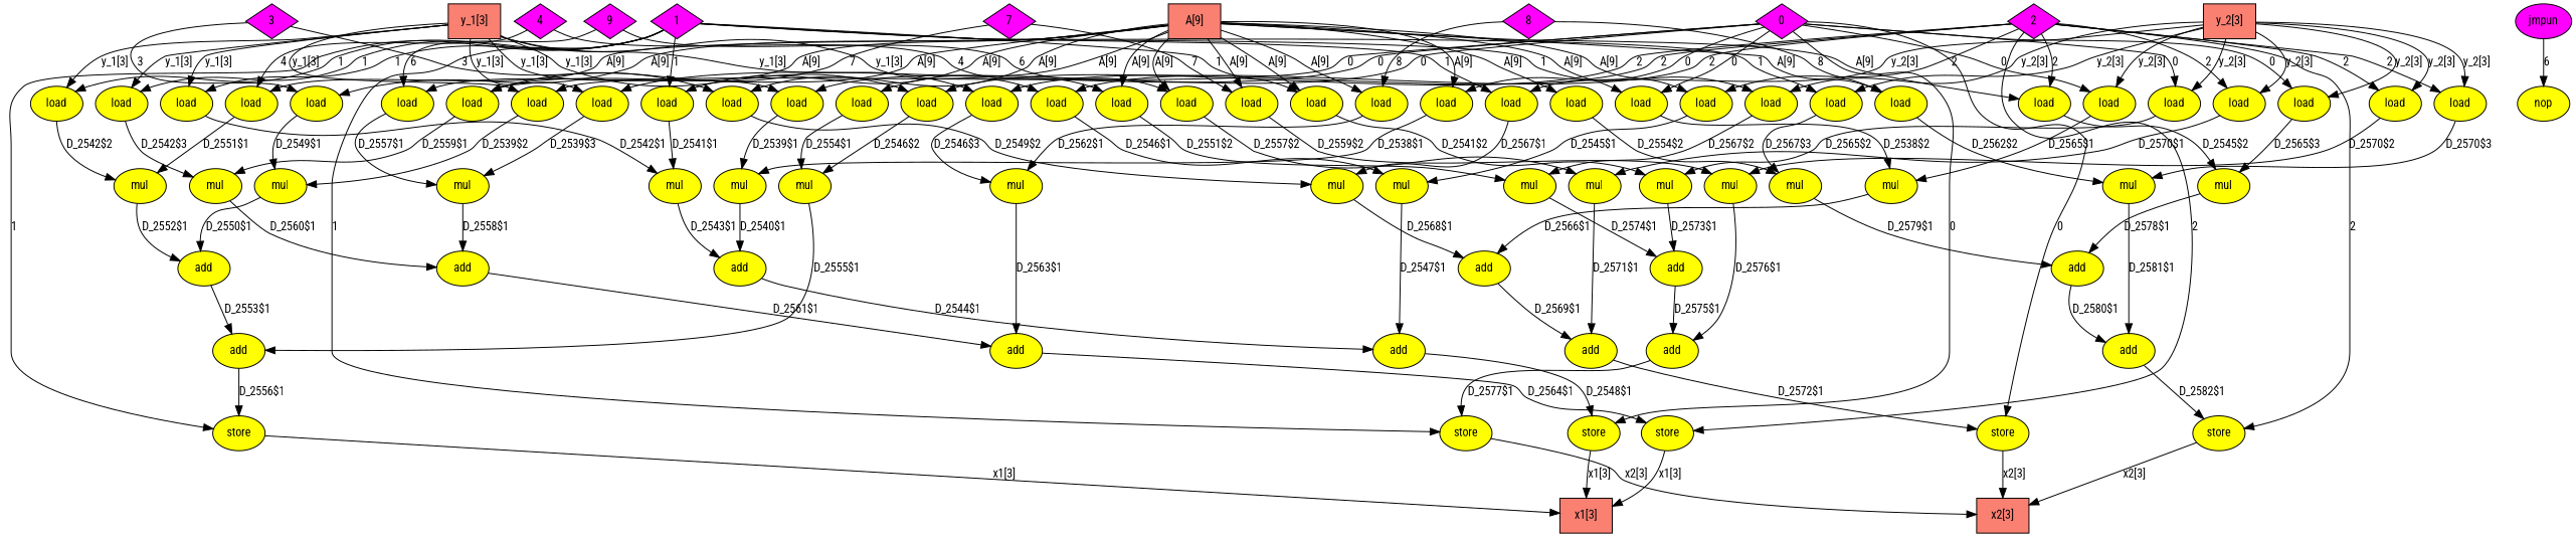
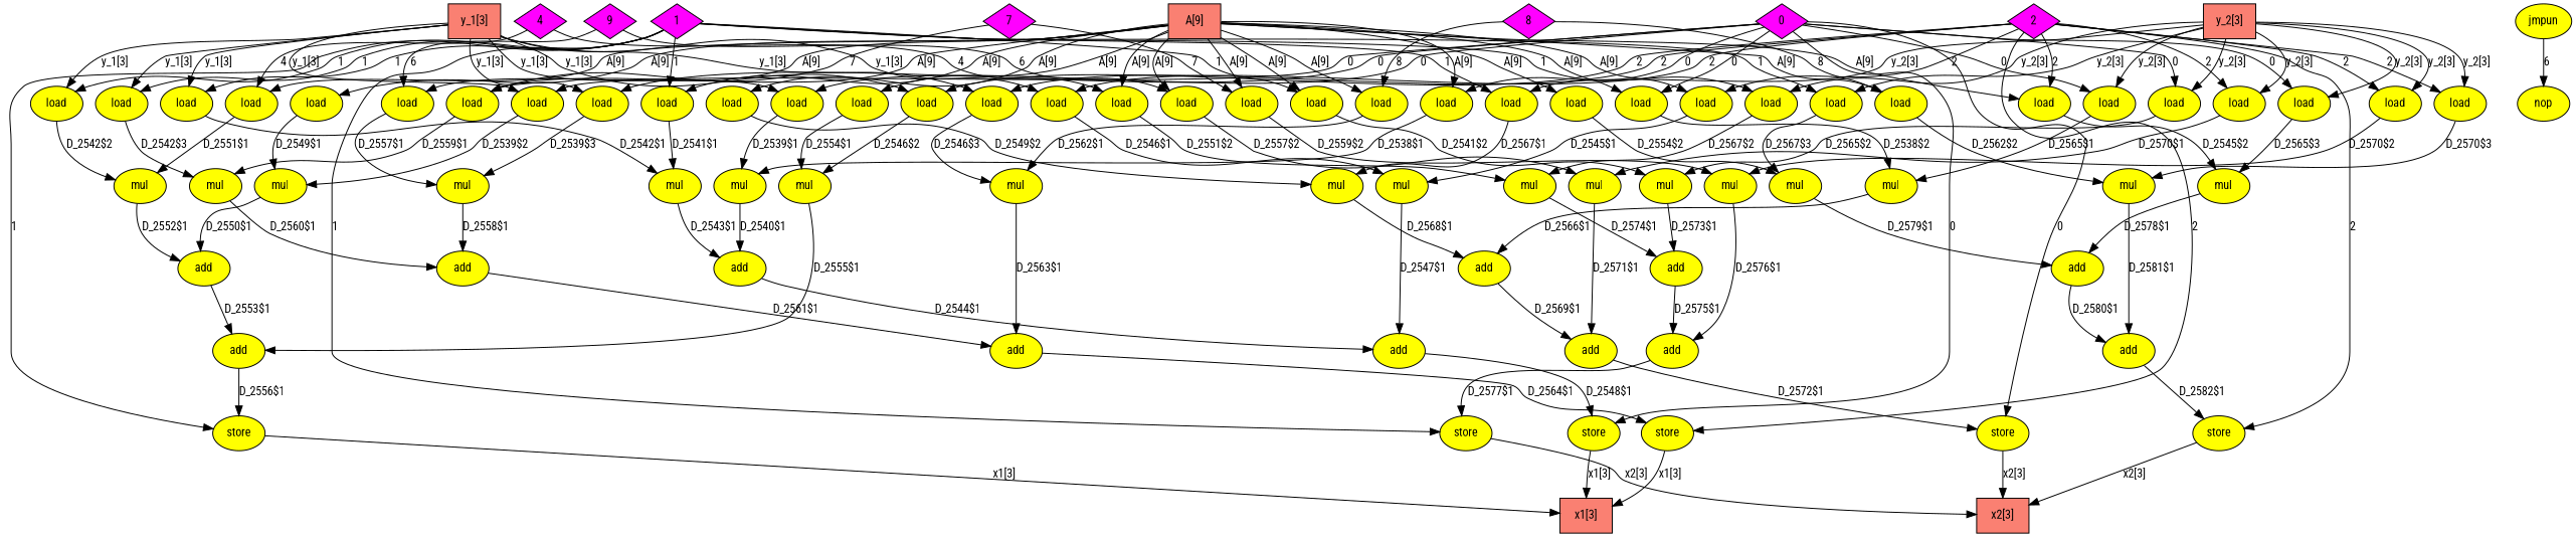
  digraph {
    fontname="Roboto Condensed"
    nodesep=0.175
    rankdir=TB
    node [argix=-1 dataspec=na fillcolor=yellow fontname="Roboto Condensed" fontsize=12 ntype=operation shape=ellipse style=filled]
    edge [argix=-1 dataspec=s32 etype=D fontname="Roboto Condensed" fontsize=12 order=1 vtype=localvar]
    n1 [dataspec=s32 fillcolor=salmon label="A[9]" ntype=hwelem shape=box]
    n2 [label=load]
    n3 [label=load]
    n4 [label=load]
    n5 [label=load]
    n6 [label=load]
    n7 [label=load]
    n8 [label=load]
    n9 [label=load]
    n10 [label=load]
    n11 [label=load]
    n12 [label=load]
    n13 [label=load]
    n14 [label=load]
    n15 [label=load]
    n16 [label=load]
    n17 [label=load]
    n18 [label=load]
    n19 [label=load]
    n20 [label=mul]
    n21 [label=mul]
    n22 [label=mul]
    n23 [label=mul]
    n24 [label=mul]
    n25 [label=mul]
    n26 [label=mul]
    n27 [label=mul]
    n28 [label=mul]
    n29 [label=mul]
    n30 [label=mul]
    n31 [label=mul]
    n32 [label=mul]
    n33 [label=mul]
    n34 [label=mul]
    n35 [label=mul]
    n36 [label=mul]
    n37 [label=mul]
    n38 [label=add]
    n39 [label=store]
    n40 [dataspec=s32 fillcolor=salmon label="x1[3]" ntype=hwelem shape=box]
    n41 [label=add]
    n42 [label=add]
    n43 [label=store]
    n44 [label=add]
    n45 [label=add]
    n46 [label=store]
    n47 [label=add]
    n48 [label=add]
    n49 [label=store]
    n50 [dataspec=s32 fillcolor=salmon label="x2[3]" ntype=hwelem shape=box]
    n51 [label=add]
    n52 [label=add]
    n53 [label=store]
    n54 [label=add]
    n55 [label=add]
    n56 [label=add]
    n57 [label=store]
    n58 [dataspec=s32 fillcolor=magenta label=0 ntype=constant shape=diamond]
    n59 [label=load]
    n60 [label=load]
    n61 [label=load]
    n62 [label=load]
    n63 [label=load]
    n64 [label=load]
    n65 [dataspec=s32 fillcolor=magenta label=1 ntype=constant shape=diamond]
    n66 [label=load]
    n67 [label=load]
    n68 [label=load]
    n69 [label=load]
    n70 [label=load]
    n71 [label=load]
    n72 [dataspec=s32 fillcolor=magenta label=2 ntype=constant shape=diamond]
    n73 [label=load]
    n74 [label=load]
    n75 [label=load]
    n76 [label=load]
    n77 [label=load]
    n78 [label=load]
-   n79 [dataspec=s32 fillcolor=magenta label=3 ntype=constant shape=diamond]
    n80 [dataspec=s32 fillcolor=magenta label=4 ntype=constant shape=diamond]
    n81 [dataspec=s32 fillcolor=magenta label=9 ntype=constant shape=diamond]
    n82 [dataspec=s32 fillcolor=magenta label=7 ntype=constant shape=diamond]
    n83 [dataspec=s32 fillcolor=magenta label=8 ntype=constant shape=diamond]
-   n84 [fillcolor=magenta label=jmpun]
+   n84 [label=jmpun]
    n85 [label=nop]
    n86 [dataspec=s32 fillcolor=salmon label="y_1[3]" ntype=hwelem shape=box]
    n87 [dataspec=s32 fillcolor=salmon label="y_2[3]" ntype=hwelem shape=box]
    n1 -> n2 [label="A[9]"]
    n1 -> n3 [label="A[9]"]
    n1 -> n4 [label="A[9]"]
    n1 -> n5 [label="A[9]"]
    n1 -> n6 [label="A[9]"]
    n1 -> n7 [label="A[9]"]
    n1 -> n8 [label="A[9]"]
    n1 -> n9 [label="A[9]"]
    n1 -> n10 [label="A[9]"]
    n1 -> n11 [label="A[9]"]
    n1 -> n12 [label="A[9]"]
    n1 -> n13 [label="A[9]"]
    n1 -> n14 [label="A[9]"]
    n1 -> n15 [label="A[9]"]
    n1 -> n16 [label="A[9]"]
    n1 -> n17 [label="A[9]"]
    n1 -> n18 [label="A[9]"]
    n1 -> n19 [label="A[9]"]
    n2 -> n20 [label="D_2538$1"]
    n3 -> n21 [label="D_2549$1"]
    n4 -> n22 [label="D_2551$1"]
    n5 -> n23 [label="D_2554$1"]
    n6 -> n24 [label="D_2557$1"]
    n7 -> n25 [label="D_2559$1"]
    n8 -> n26 [label="D_2541$1"]
    n9 -> n27 [label="D_2562$1"]
    n10 -> n28 [label="D_2538$2"]
    n11 -> n29 [label="D_2549$2"]
    n12 -> n30 [label="D_2557$2"]
    n13 -> n31 [label="D_2541$2"]
    n14 -> n32 [label="D_2551$2"]
    n15 -> n33 [label="D_2559$2"]
    n16 -> n34 [label="D_2545$2"]
    n17 -> n35 [label="D_2554$2"]
    n18 -> n36 [label="D_2562$2"]
    n19 -> n37 [label="D_2545$1"]
    n20 -> n54 [label="D_2540$1"]
    n21 -> n41 [label="D_2550$1"]
    n22 -> n41 [label="D_2552$1" order=2]
    n23 -> n42 [label="D_2555$1" order=2]
    n24 -> n44 [label="D_2558$1"]
    n25 -> n44 [label="D_2560$1" order=2]
    n26 -> n54 [label="D_2543$1" order=2]
    n27 -> n45 [label="D_2563$1" order=2]
    n28 -> n47 [label="D_2566$1"]
    n29 -> n47 [label="D_2568$1" order=2]
    n30 -> n48 [label="D_2571$1" order=2]
    n31 -> n51 [label="D_2573$1"]
    n32 -> n51 [label="D_2574$1" order=2]
    n33 -> n52 [label="D_2576$1" order=2]
    n34 -> n55 [label="D_2578$1"]
    n35 -> n55 [label="D_2579$1" order=2]
    n36 -> n56 [label="D_2581$1" order=2]
    n37 -> n38 [label="D_2547$1" order=2]
    n38 -> n39 [label="D_2548$1"]
    n39 -> n40 [label="x1[3]"]
    n41 -> n42 [label="D_2553$1"]
    n42 -> n43 [label="D_2556$1"]
    n43 -> n40 [label="x1[3]"]
    n44 -> n45 [label="D_2561$1"]
    n45 -> n46 [label="D_2564$1"]
    n46 -> n40 [label="x1[3]"]
    n47 -> n48 [label="D_2569$1"]
    n48 -> n49 [label="D_2572$1"]
    n49 -> n50 [label="x2[3]"]
    n51 -> n52 [label="D_2575$1"]
    n52 -> n53 [label="D_2577$1"]
    n53 -> n50 [label="x2[3]"]
    n54 -> n38 [label="D_2544$1"]
    n55 -> n56 [label="D_2580$1"]
    n56 -> n57 [label="D_2582$1"]
    n57 -> n50 [label="x2[3]"]
    n58 -> n2 [label=0 order=2 vtype=globalvar]
    n58 -> n10 [label=0 order=2 vtype=globalvar]
    n58 -> n39 [label=0 order=2 vtype=globalvar]
    n58 -> n49 [label=0 order=2 vtype=globalvar]
    n58 -> n59 [label=0 order=2 vtype=globalvar]
    n58 -> n60 [label=0 order=2 vtype=globalvar]
    n58 -> n61 [label=0 order=2 vtype=globalvar]
    n58 -> n62 [label=0 order=2 vtype=globalvar]
    n58 -> n63 [label=0 order=2 vtype=globalvar]
    n58 -> n64 [label=0 order=2 vtype=globalvar]
    n59 -> n20 [label="D_2539$1" order=2]
    n60 -> n21 [label="D_2539$2" order=2]
    n61 -> n24 [label="D_2539$3" order=2]
    n62 -> n28 [label="D_2565$1" order=2]
    n63 -> n31 [label="D_2565$2" order=2]
    n64 -> n34 [label="D_2565$3" order=2]
    n65 -> n8 [label=1 order=2 vtype=globalvar]
    n65 -> n13 [label=1 order=2 vtype=globalvar]
    n65 -> n43 [label=1 order=2 vtype=globalvar]
    n65 -> n53 [label=1 order=2 vtype=globalvar]
    n65 -> n66 [label=1 order=2 vtype=globalvar]
    n65 -> n67 [label=1 order=2 vtype=globalvar]
    n65 -> n68 [label=1 order=2 vtype=globalvar]
    n65 -> n69 [label=1 order=2 vtype=globalvar]
    n65 -> n70 [label=1 order=2 vtype=globalvar]
    n65 -> n71 [label=1 order=2 vtype=globalvar]
    n66 -> n22 [label="D_2542$2" order=2]
    n67 -> n25 [label="D_2542$3" order=2]
    n68 -> n26 [label="D_2542$1" order=2]
    n69 -> n29 [label="D_2567$1" order=2]
    n70 -> n32 [label="D_2567$2" order=2]
    n71 -> n35 [label="D_2567$3" order=2]
    n72 -> n16 [label=2 order=2 vtype=globalvar]
    n72 -> n19 [label=2 order=2 vtype=globalvar]
    n72 -> n46 [label=2 order=2 vtype=globalvar]
    n72 -> n57 [label=2 order=2 vtype=globalvar]
    n72 -> n73 [label=2 order=2 vtype=globalvar]
    n72 -> n74 [label=2 order=2 vtype=globalvar]
    n72 -> n75 [label=2 order=2 vtype=globalvar]
    n72 -> n76 [label=2 order=2 vtype=globalvar]
    n72 -> n77 [label=2 order=2 vtype=globalvar]
    n72 -> n78 [label=2 order=2 vtype=globalvar]
    n73 -> n23 [label="D_2546$2" order=2]
    n74 -> n27 [label="D_2546$3" order=2]
    n75 -> n30 [label="D_2570$1" order=2]
    n76 -> n33 [label="D_2570$2" order=2]
    n77 -> n36 [label="D_2570$3" order=2]
    n78 -> n37 [label="D_2546$1" order=2]
-   n79 -> n3 [label=3 order=2 vtype=globalvar]
-   n79 -> n11 [label=3 order=2 vtype=globalvar]
    n80 -> n4 [label=4 order=2 vtype=globalvar]
    n80 -> n14 [label=4 order=2 vtype=globalvar]
    n81 -> n6 [label=6 order=2 vtype=globalvar]
    n81 -> n12 [label=6 order=2 vtype=globalvar]
    n82 -> n7 [label=7 order=2 vtype=globalvar]
    n82 -> n15 [label=7 order=2 vtype=globalvar]
    n83 -> n9 [label=8 order=2 vtype=globalvar]
    n83 -> n18 [label=8 order=2 vtype=globalvar]
    n84 -> n85 [dataspec=u1 etype=U label=6 vtype=""]
    n86 -> n59 [label="y_1[3]"]
    n86 -> n60 [label="y_1[3]"]
    n86 -> n61 [label="y_1[3]"]
    n86 -> n66 [label="y_1[3]"]
    n86 -> n67 [label="y_1[3]"]
    n86 -> n68 [label="y_1[3]"]
    n86 -> n73 [label="y_1[3]"]
    n86 -> n74 [label="y_1[3]"]
    n86 -> n78 [label="y_1[3]"]
    n87 -> n62 [label="y_2[3]"]
    n87 -> n63 [label="y_2[3]"]
    n87 -> n64 [label="y_2[3]"]
    n87 -> n69 [label="y_2[3]"]
    n87 -> n70 [label="y_2[3]"]
    n87 -> n71 [label="y_2[3]"]
    n87 -> n75 [label="y_2[3]"]
    n87 -> n76 [label="y_2[3]"]
    n87 -> n77 [label="y_2[3]"]
  }
